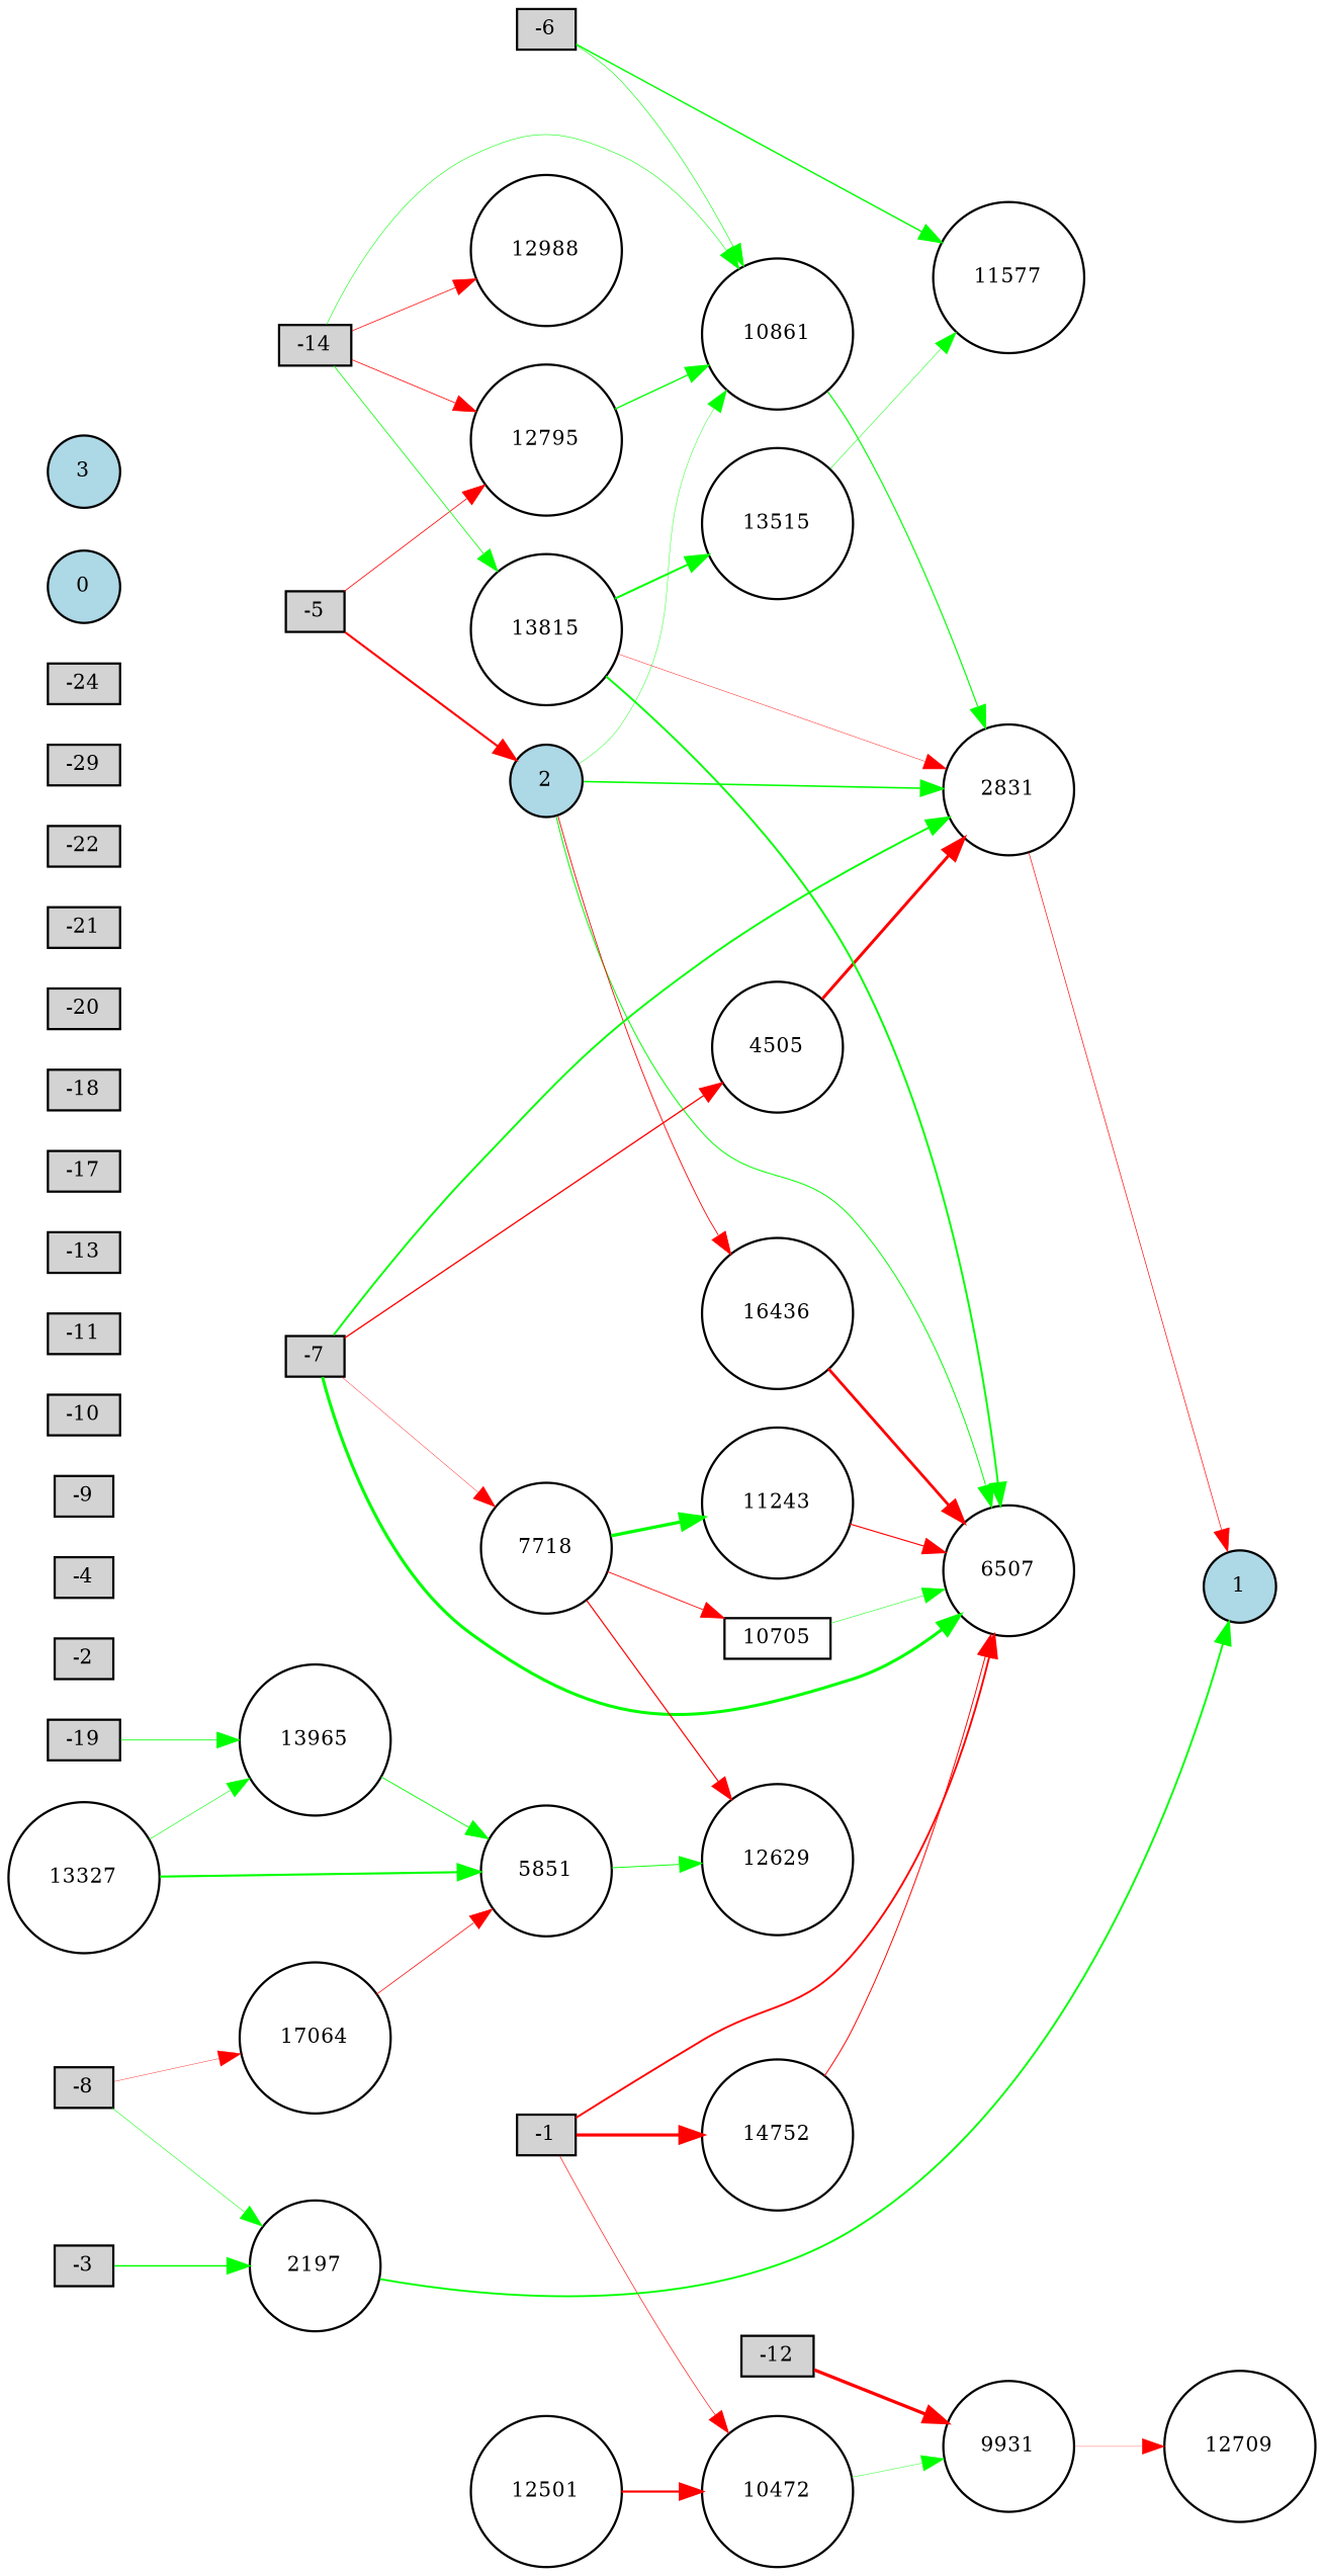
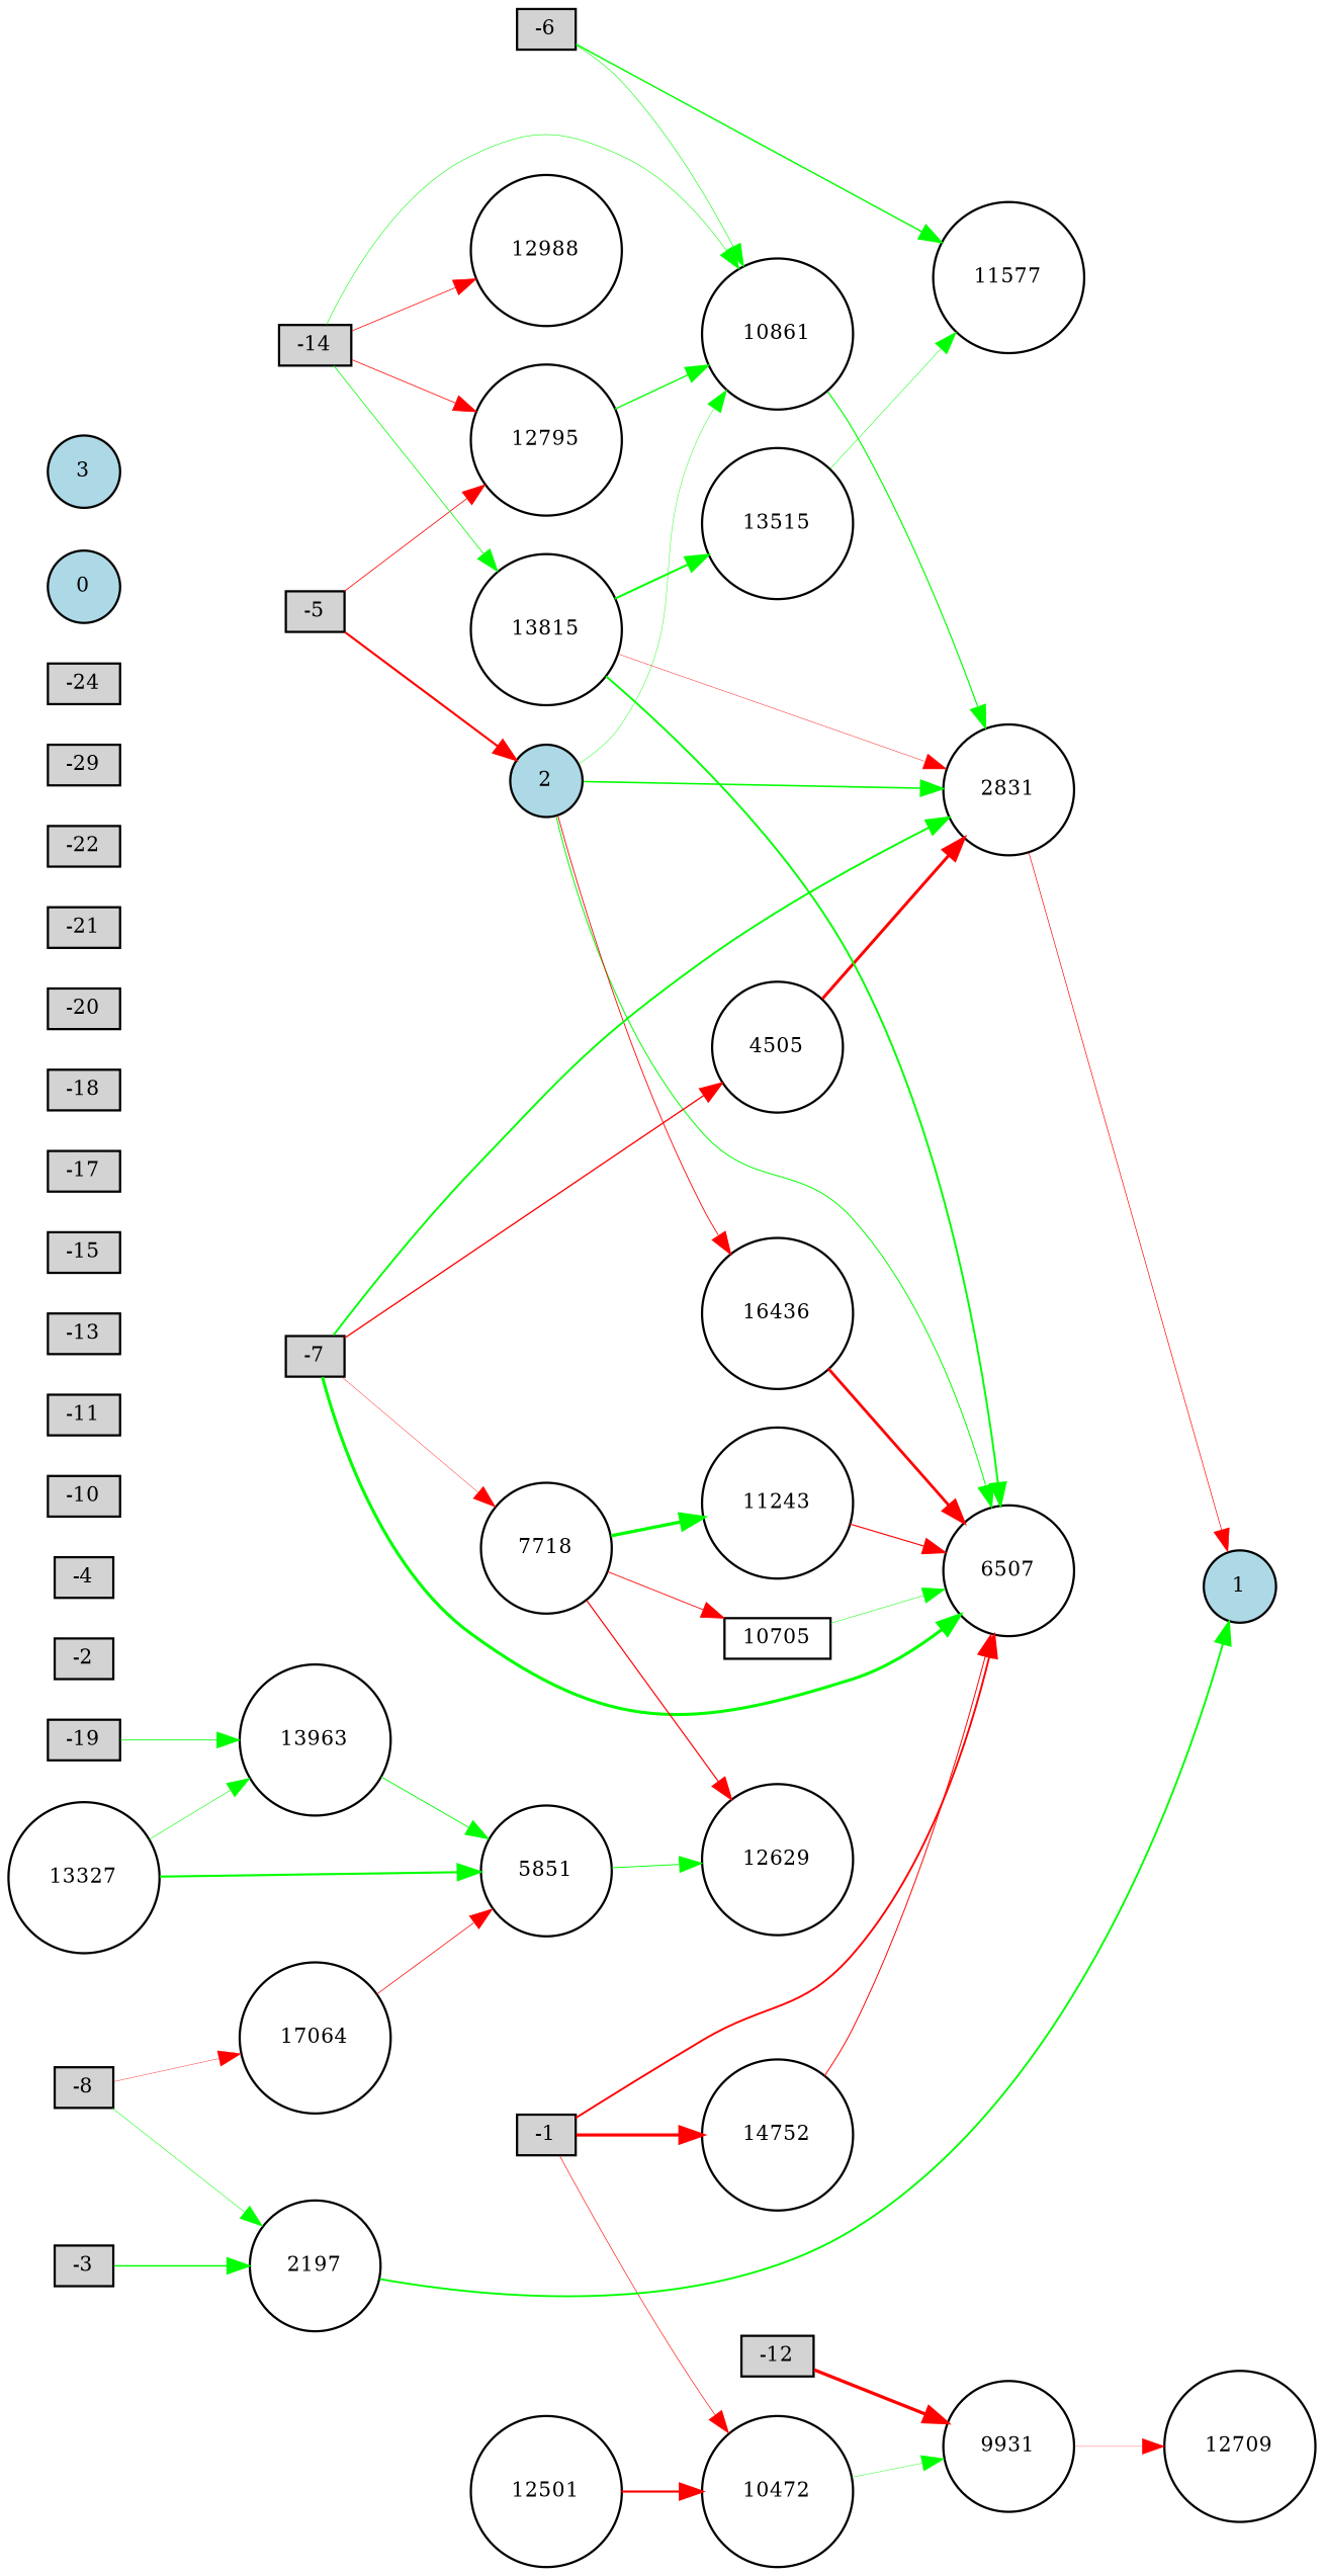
  digraph {
    rankdir=LR
    node [fillcolor=white fontsize=9 shape=circle style=filled]
    edge [color=green style=solid]
    -1 [fillcolor=lightgray height=0.2 shape=box width=0.2]
    14752 [height=0.2 width=0.2]
    10472 [height=0.2 width=0.2]
    6507 [height=0.2 width=0.2]
    9931 [height=0.2 width=0.2]
    12709 [height=0.2 width=0.2]
    -2 [fillcolor=lightgray height=0.2 shape=box width=0.2]
    -3 [fillcolor=lightgray height=0.2 shape=box width=0.2]
    2197 [height=0.2 width=0.2]
    1 [fillcolor=lightblue height=0.2 width=0.2]
    -4 [fillcolor=lightgray height=0.2 shape=box width=0.2]
    -5 [fillcolor=lightgray height=0.2 shape=box width=0.2]
    2 [fillcolor=lightblue height=0.2 width=0.2]
    12795 [height=0.2 width=0.2]
    10861 [height=0.2 width=0.2]
    2831 [height=0.2 width=0.2]
    16436 [height=0.2 width=0.2]
    -6 [fillcolor=lightgray height=0.2 shape=box width=0.2]
    11577 [height=0.2 width=0.2]
    -7 [fillcolor=lightgray height=0.2 shape=box width=0.2]
    4505 [height=0.2 width=0.2]
    7718 [height=0.2 width=0.2]
    5851 [height=0.2 width=0.2]
    12629 [height=0.2 width=0.2]
    -8 [fillcolor=lightgray height=0.2 shape=box width=0.2]
    17064 [height=0.2 width=0.2]
-   -9 [fillcolor=lightgray height=0.2 shape=box width=0.2]
    -10 [fillcolor=lightgray height=0.2 shape=box width=0.2]
    -11 [fillcolor=lightgray height=0.2 shape=box width=0.2]
    -12 [fillcolor=lightgray height=0.2 shape=box width=0.2]
    -13 [fillcolor=lightgray height=0.2 shape=box width=0.2]
    -14 [fillcolor=lightgray height=0.2 shape=box width=0.2]
    12988 [height=0.2 width=0.2]
    13815 [height=0.2 width=0.2]
    13515 [height=0.2 width=0.2]
+   -15 [fillcolor=lightgray height=0.2 shape=box width=0.2]
    -17 [fillcolor=lightgray height=0.2 shape=box width=0.2]
    -18 [fillcolor=lightgray height=0.2 shape=box width=0.2]
    -19 [fillcolor=lightgray height=0.2 shape=box width=0.2]
-   13963 [height=0.2 width=0.2 label=13965]
+   13963 [height=0.2 width=0.2]
    -20 [fillcolor=lightgray height=0.2 shape=box width=0.2]
    -21 [fillcolor=lightgray height=0.2 shape=box width=0.2]
    -22 [fillcolor=lightgray height=0.2 shape=box width=0.2]
    n44 [fillcolor=lightgray height=0.2 label=-29 shape=box width=0.2]
    -24 [fillcolor=lightgray height=0.2 shape=box width=0.2]
    0 [fillcolor=lightblue height=0.2 width=0.2]
    3 [fillcolor=lightblue height=0.2 width=0.2]
    13327 [height=0.2 width=0.2]
    10705 [height=0.2 shape=box width=0.2]
    11243 [height=0.2 width=0.2]
    12501 [height=0.2 width=0.2]
    -1 -> 14752 [color=red penwidth=1.4165493046036242]
    -1 -> 10472 [color=red penwidth=0.27319647288155574]
    -1 -> 6507 [color=red penwidth=0.8416166425165301]
    14752 -> 6507 [color=red penwidth=0.4267670248956923]
    10472 -> 9931 [penwidth=0.17843496396416555]
    9931 -> 12709 [color=red penwidth=0.12655372425592187]
    -3 -> 2197 [penwidth=0.6558152970126568]
    2197 -> 1 [penwidth=0.8350485743225275]
    -5 -> 2 [color=red penwidth=0.9362527757068015]
    -5 -> 12795 [color=red penwidth=0.3520872824463609]
    2 -> 6507 [penwidth=0.43223198060048196]
    2 -> 10861 [penwidth=0.180916320264428]
    2 -> 2831 [penwidth=0.6987852369603292]
    2 -> 16436 [color=red penwidth=0.37919129682730146]
    12795 -> 10861 [penwidth=0.5914090126775582]
    10861 -> 2831 [penwidth=0.5135177359247417]
    2831 -> 1 [color=red penwidth=0.29269028406976255]
    16436 -> 6507 [color=red penwidth=1.2446261254720374]
    -6 -> 10861 [penwidth=0.2598110219096107]
    -6 -> 11577 [penwidth=0.6352105107594999]
    -7 -> 6507 [penwidth=1.3589897542916143]
    -7 -> 2831 [penwidth=0.8465833246859239]
    -7 -> 4505 [color=red penwidth=0.5869461958106595]
    -7 -> 7718 [color=red penwidth=0.17059889424859087]
    4505 -> 2831 [color=red penwidth=1.3235616926820277]
    7718 -> 12629 [color=red penwidth=0.5237908569892624]
    7718 -> 10705 [color=red penwidth=0.37742064899297934]
    7718 -> 11243 [penwidth=1.4557225421450894]
    5851 -> 12629 [penwidth=0.4061297090997841]
    -8 -> 2197 [penwidth=0.22822824026922425]
    -8 -> 17064 [color=red penwidth=0.16672712830182257]
    17064 -> 5851 [color=red penwidth=0.32732982859839843]
    -12 -> 9931 [color=red penwidth=1.4640775233623682]
    -14 -> 12795 [color=red penwidth=0.3385080014071445]
    -14 -> 10861 [penwidth=0.24475452080908253]
    -14 -> 12988 [color=red penwidth=0.32605316805417695]
    -14 -> 13815 [penwidth=0.3396455619972776]
    13815 -> 6507 [penwidth=0.8493698079707788]
    13815 -> 2831 [color=red penwidth=0.19065584922905449]
    13815 -> 13515 [penwidth=0.8838476527417161]
    13515 -> 11577 [penwidth=0.21484057451791055]
    -19 -> 13963 [penwidth=0.357071252543798]
    13963 -> 5851 [penwidth=0.39226885023850366]
    13327 -> 5851 [penwidth=0.9407002881316325]
    13327 -> 13963 [penwidth=0.25962090270107413]
    10705 -> 6507 [penwidth=0.22442189594001438]
    11243 -> 6507 [color=red penwidth=0.5037741460407626]
    12501 -> 10472 [color=red penwidth=0.9821719578991841]
  }
